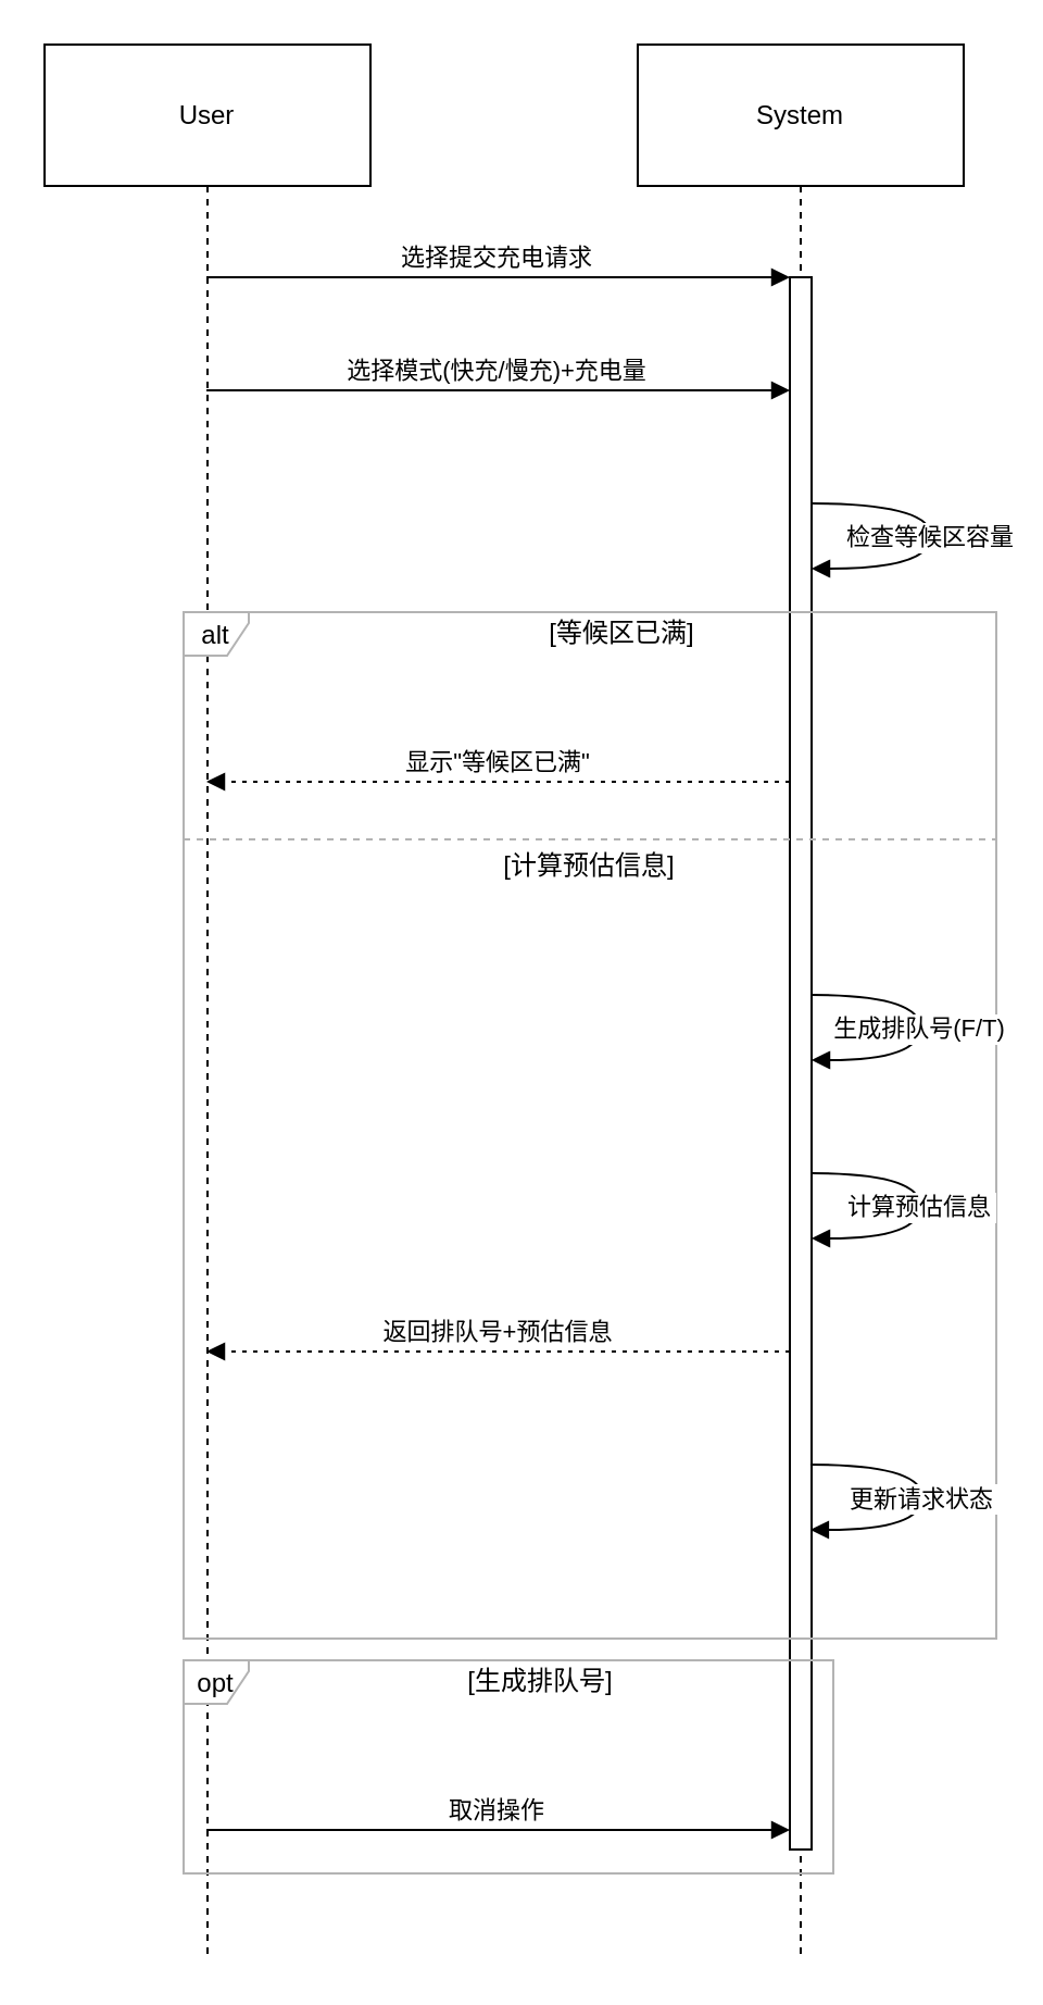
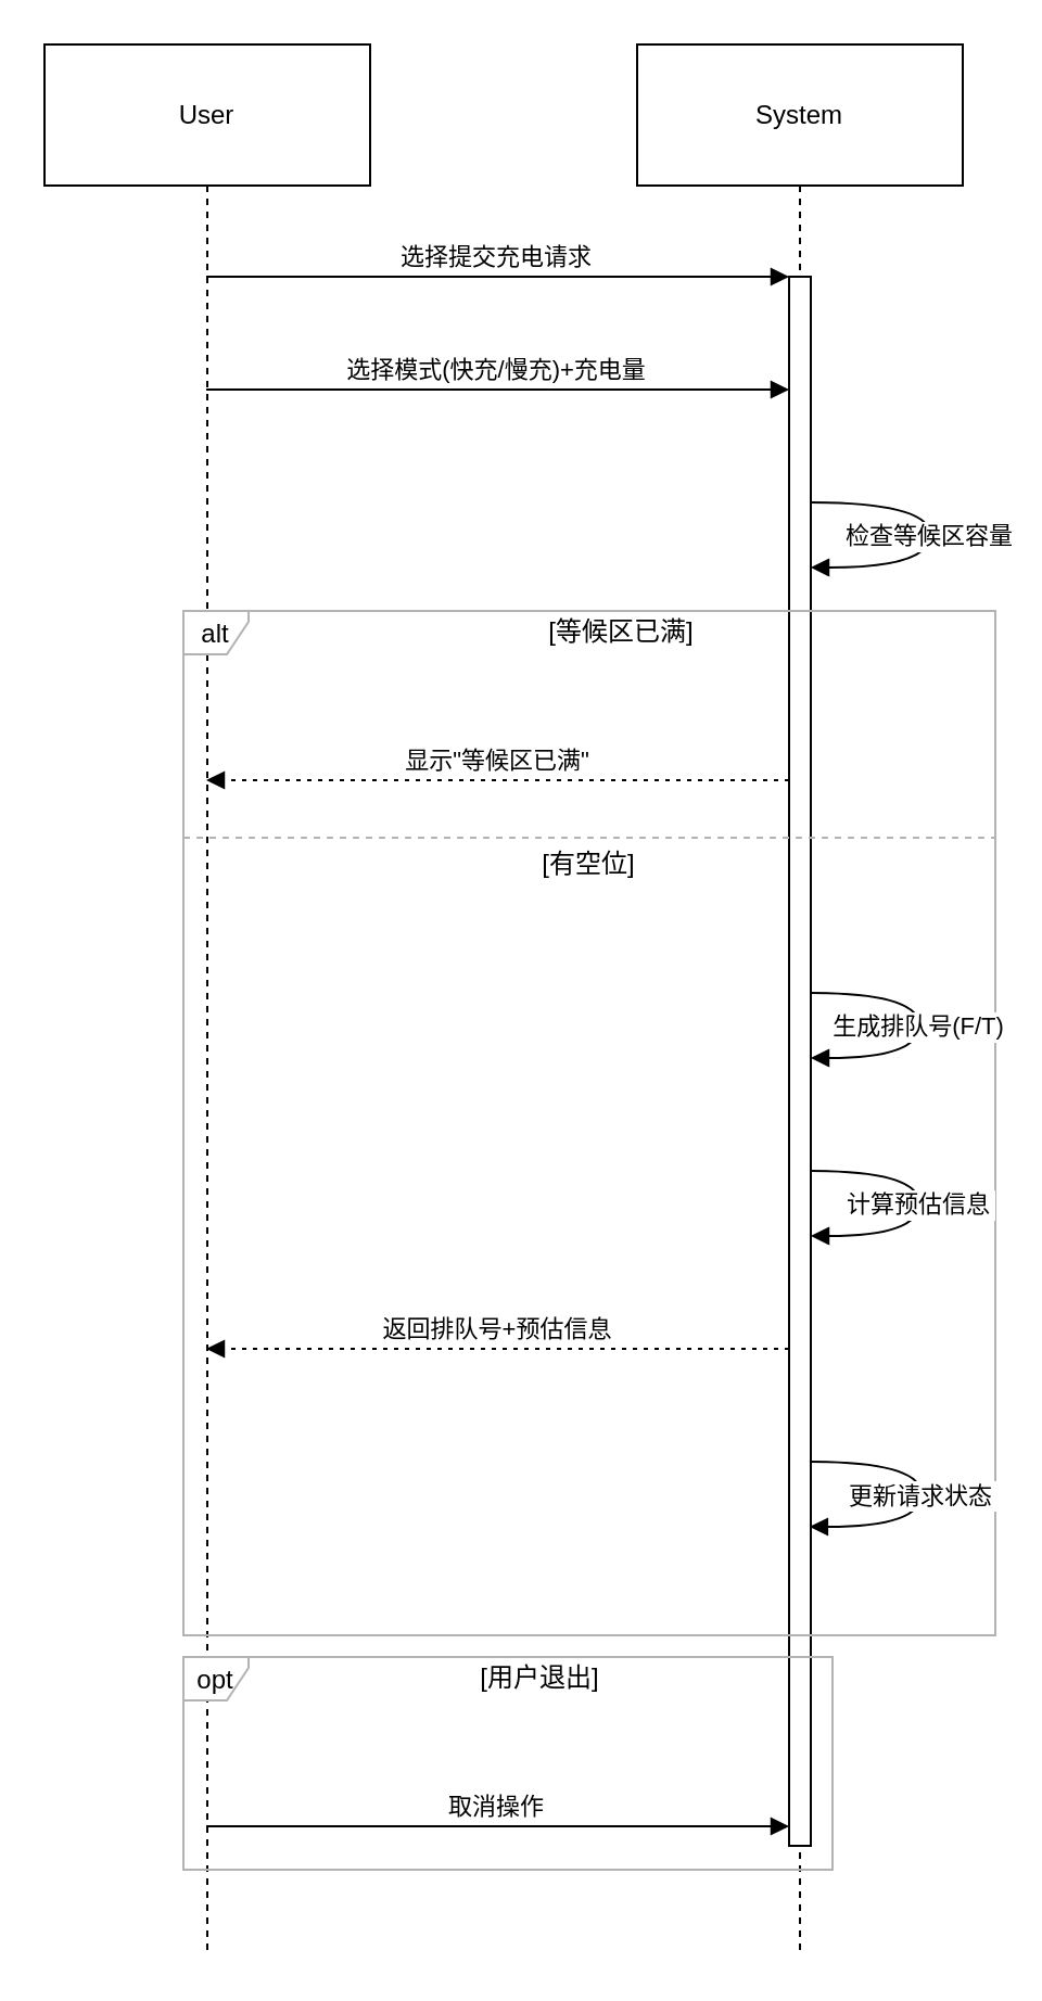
  <mxCell id="0" />
  <mxCell id="1" parent="0" />
  <mxCell id="2" value="User" style="shape=umlLifeline;perimeter=lifelinePerimeter;whiteSpace=wrap;container=1;dropTarget=0;collapsible=0;recursiveResize=0;outlineConnect=0;portConstraint=eastwest;newEdgeStyle={&quot;edgeStyle&quot;:&quot;elbowEdgeStyle&quot;,&quot;elbow&quot;:&quot;vertical&quot;,&quot;curved&quot;:0,&quot;rounded&quot;:0};size=65;" vertex="1" parent="1"><mxGeometry x="20" y="20" width="150" height="880" as="geometry" /></mxCell>
  <mxCell id="3" value="System" style="shape=umlLifeline;perimeter=lifelinePerimeter;whiteSpace=wrap;container=1;dropTarget=0;collapsible=0;recursiveResize=0;outlineConnect=0;portConstraint=eastwest;newEdgeStyle={&quot;edgeStyle&quot;:&quot;elbowEdgeStyle&quot;,&quot;elbow&quot;:&quot;vertical&quot;,&quot;curved&quot;:0,&quot;rounded&quot;:0};size=65;" vertex="1" parent="1"><mxGeometry x="293" y="20" width="150" height="880" as="geometry" /></mxCell>
  <mxCell id="4" value="" style="points=[];perimeter=orthogonalPerimeter;outlineConnect=0;targetShapes=umlLifeline;portConstraint=eastwest;newEdgeStyle={&quot;edgeStyle&quot;:&quot;elbowEdgeStyle&quot;,&quot;elbow&quot;:&quot;vertical&quot;,&quot;curved&quot;:0,&quot;rounded&quot;:0}" vertex="1" parent="3"><mxGeometry x="70" y="107" width="10" height="723" as="geometry" /></mxCell>
  <mxCell id="5" value="alt" style="shape=umlFrame;pointerEvents=0;dropTarget=0;strokeColor=#B3B3B3;height=20;width=30" vertex="1" parent="1"><mxGeometry x="84" y="281" width="374" height="472" as="geometry" /></mxCell>
  <mxCell id="6" value="[等候区已满]" style="text;strokeColor=none;fillColor=none;align=center;verticalAlign=middle;whiteSpace=wrap;" vertex="1" parent="5"><mxGeometry x="30" width="344" height="20" as="geometry" /></mxCell>
- <mxCell id="7" value="[计算预估信息]" style="shape=line;dashed=1;whiteSpace=wrap;verticalAlign=top;labelPosition=center;verticalLabelPosition=middle;align=center;strokeColor=#B3B3B3;" vertex="1" parent="5"><mxGeometry y="103" width="374" height="3" as="geometry" /></mxCell>
+ <mxCell id="7" value="[有空位]" style="shape=line;dashed=1;whiteSpace=wrap;verticalAlign=top;labelPosition=center;verticalLabelPosition=middle;align=center;strokeColor=#B3B3B3;" vertex="1" parent="5"><mxGeometry y="103" width="374" height="3" as="geometry" /></mxCell>
  <mxCell id="8" value="opt" style="shape=umlFrame;pointerEvents=0;dropTarget=0;strokeColor=#B3B3B3;height=20;width=30" vertex="1" parent="1"><mxGeometry x="84" y="763" width="299" height="98" as="geometry" /></mxCell>
- <mxCell id="9" value="[生成排队号]" style="text;strokeColor=none;fillColor=none;align=center;verticalAlign=middle;whiteSpace=wrap;" vertex="1" parent="8"><mxGeometry x="30" width="269" height="20" as="geometry" /></mxCell>
+ <mxCell id="9" value="[用户退出]" style="text;strokeColor=none;fillColor=none;align=center;verticalAlign=middle;whiteSpace=wrap;" vertex="1" parent="8"><mxGeometry x="30" width="269" height="20" as="geometry" /></mxCell>
  <mxCell id="10" value="选择提交充电请求" style="verticalAlign=bottom;edgeStyle=elbowEdgeStyle;elbow=vertical;curved=0;rounded=0;endArrow=block;" edge="1" parent="1" source="2" target="4"><mxGeometry relative="1" as="geometry"><Array as="points"><mxPoint x="238" y="127" /></Array></mxGeometry></mxCell>
  <mxCell id="11" value="选择模式(快充/慢充)+充电量" style="verticalAlign=bottom;edgeStyle=elbowEdgeStyle;elbow=vertical;curved=0;rounded=0;endArrow=block;" edge="1" parent="1" source="2" target="4"><mxGeometry relative="1" as="geometry"><Array as="points"><mxPoint x="238" y="179" /></Array></mxGeometry></mxCell>
  <mxCell id="12" value="检查等候区容量" style="curved=1;endArrow=block;rounded=0;" edge="1" parent="1" source="4" target="4"><mxGeometry relative="1" as="geometry"><Array as="points"><mxPoint x="428" y="231" /><mxPoint x="428" y="261" /></Array></mxGeometry></mxCell>
  <mxCell id="13" value="显示&quot;等候区已满&quot;" style="verticalAlign=bottom;edgeStyle=elbowEdgeStyle;elbow=vertical;curved=0;rounded=0;dashed=1;dashPattern=2 3;endArrow=block;" edge="1" parent="1" source="4" target="2"><mxGeometry relative="1" as="geometry"><Array as="points"><mxPoint x="241" y="359" /></Array></mxGeometry></mxCell>
  <mxCell id="14" value="生成排队号(F/T)" style="curved=1;endArrow=block;rounded=0;" edge="1" parent="1" source="4" target="4"><mxGeometry relative="1" as="geometry"><Array as="points"><mxPoint x="423" y="457" /><mxPoint x="423" y="487" /></Array></mxGeometry></mxCell>
  <mxCell id="15" value="计算预估信息" style="curved=1;endArrow=block;rounded=0;" edge="1" parent="1" source="4" target="4"><mxGeometry relative="1" as="geometry"><Array as="points"><mxPoint x="423" y="539" /><mxPoint x="423" y="569" /></Array></mxGeometry></mxCell>
  <mxCell id="16" value="返回排队号+预估信息" style="verticalAlign=bottom;edgeStyle=elbowEdgeStyle;elbow=vertical;curved=0;rounded=0;dashed=1;dashPattern=2 3;endArrow=block;" edge="1" parent="1" source="4" target="2"><mxGeometry relative="1" as="geometry"><Array as="points"><mxPoint x="241" y="621" /></Array></mxGeometry></mxCell>
  <mxCell id="17" value="更新请求状态" style="curved=1;endArrow=block;rounded=0;" edge="1" parent="1"><mxGeometry relative="1" as="geometry"><Array as="points"><mxPoint x="424" y="673" /><mxPoint x="424" y="703" /></Array><mxPoint x="372.447" y="673" as="sourcePoint" /><mxPoint x="372.447" y="703" as="targetPoint" /></mxGeometry></mxCell>
  <mxCell id="18" value="取消操作" style="verticalAlign=bottom;edgeStyle=elbowEdgeStyle;elbow=vertical;curved=0;rounded=0;endArrow=block;" edge="1" parent="1" source="2" target="4"><mxGeometry relative="1" as="geometry"><Array as="points"><mxPoint x="238" y="841" /></Array></mxGeometry></mxCell>
